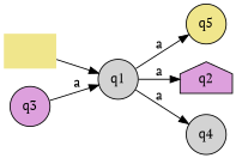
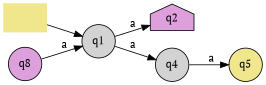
  digraph {
    fontname="PT Serif"
    rankdir=LR
    node [fillcolor=khaki fontname="PT Serif" shape=circle style=filled]
    edge [fontname="PT Serif"]
    "" [shape=none]
    q1 [fillcolor=lightgrey]
    q5
    q2 [fillcolor=plum shape=house]
    q4 [fillcolor=lightgrey]
-   q3 [fillcolor=plum]
+   q3 [fillcolor=plum label=q8]
    "" -> q1
-   q1 -> q5 [label=a]
+   q4 -> q5 [label=a]
    q1 -> q2 [label=a]
    q1 -> q4 [label=a]
    q3 -> q1 [label=a]
  }
